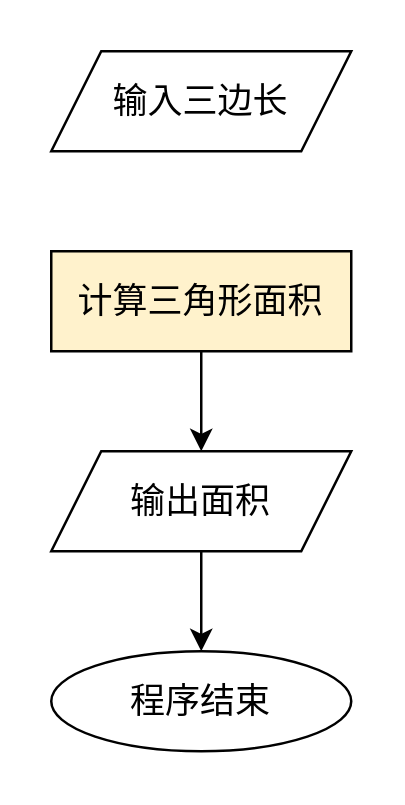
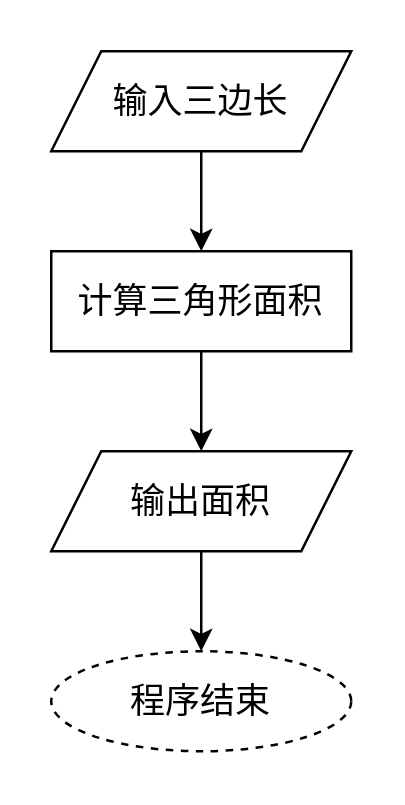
  <mxCell id="0" />
  <mxCell id="1" parent="0" />
+ <mxCell id="2" value="" style="edgeStyle=orthogonalEdgeStyle;rounded=0;orthogonalLoop=1;jettySize=auto;html=1;" edge="1" parent="1" source="3" target="5"><mxGeometry relative="1" as="geometry" /></mxCell>
  <mxCell id="3" value="&lt;font style=&quot;font-size: 14px;&quot;&gt;输入三边长&lt;/font&gt;" style="shape=parallelogram;perimeter=parallelogramPerimeter;whiteSpace=wrap;html=1;fixedSize=1;" vertex="1" parent="1"><mxGeometry x="20" y="20" width="120" height="40" as="geometry" /></mxCell>
  <mxCell id="4" value="" style="edgeStyle=orthogonalEdgeStyle;rounded=0;orthogonalLoop=1;jettySize=auto;html=1;" edge="1" parent="1" source="5" target="7"><mxGeometry relative="1" as="geometry" /></mxCell>
- <mxCell id="5" value="&lt;font style=&quot;font-size: 14px;&quot;&gt;计算三角形面积&lt;/font&gt;" style="rounded=0;whiteSpace=wrap;html=1;fillColor=#fff2cc;" vertex="1" parent="1"><mxGeometry x="20" y="100" width="120" height="40" as="geometry" /></mxCell>
+ <mxCell id="5" value="&lt;font style=&quot;font-size: 14px;&quot;&gt;计算三角形面积&lt;/font&gt;" style="rounded=0;whiteSpace=wrap;html=1;" vertex="1" parent="1"><mxGeometry x="20" y="100" width="120" height="40" as="geometry" /></mxCell>
  <mxCell id="6" value="" style="edgeStyle=orthogonalEdgeStyle;rounded=0;orthogonalLoop=1;jettySize=auto;html=1;" edge="1" parent="1" source="7" target="8"><mxGeometry relative="1" as="geometry" /></mxCell>
  <mxCell id="7" value="&lt;font style=&quot;font-size: 14px;&quot;&gt;输出面积&lt;/font&gt;" style="shape=parallelogram;perimeter=parallelogramPerimeter;whiteSpace=wrap;html=1;fixedSize=1;" vertex="1" parent="1"><mxGeometry x="20" y="180" width="120" height="40" as="geometry" /></mxCell>
- <mxCell id="8" value="&lt;font style=&quot;font-size: 14px;&quot;&gt;程序结束&lt;/font&gt;" style="ellipse;whiteSpace=wrap;html=1;" vertex="1" parent="1"><mxGeometry x="20" y="260" width="120" height="40" as="geometry" /></mxCell>
+ <mxCell id="8" value="&lt;font style=&quot;font-size: 14px;&quot;&gt;程序结束&lt;/font&gt;" style="ellipse;whiteSpace=wrap;html=1;dashed=1;" vertex="1" parent="1"><mxGeometry x="20" y="260" width="120" height="40" as="geometry" /></mxCell>
